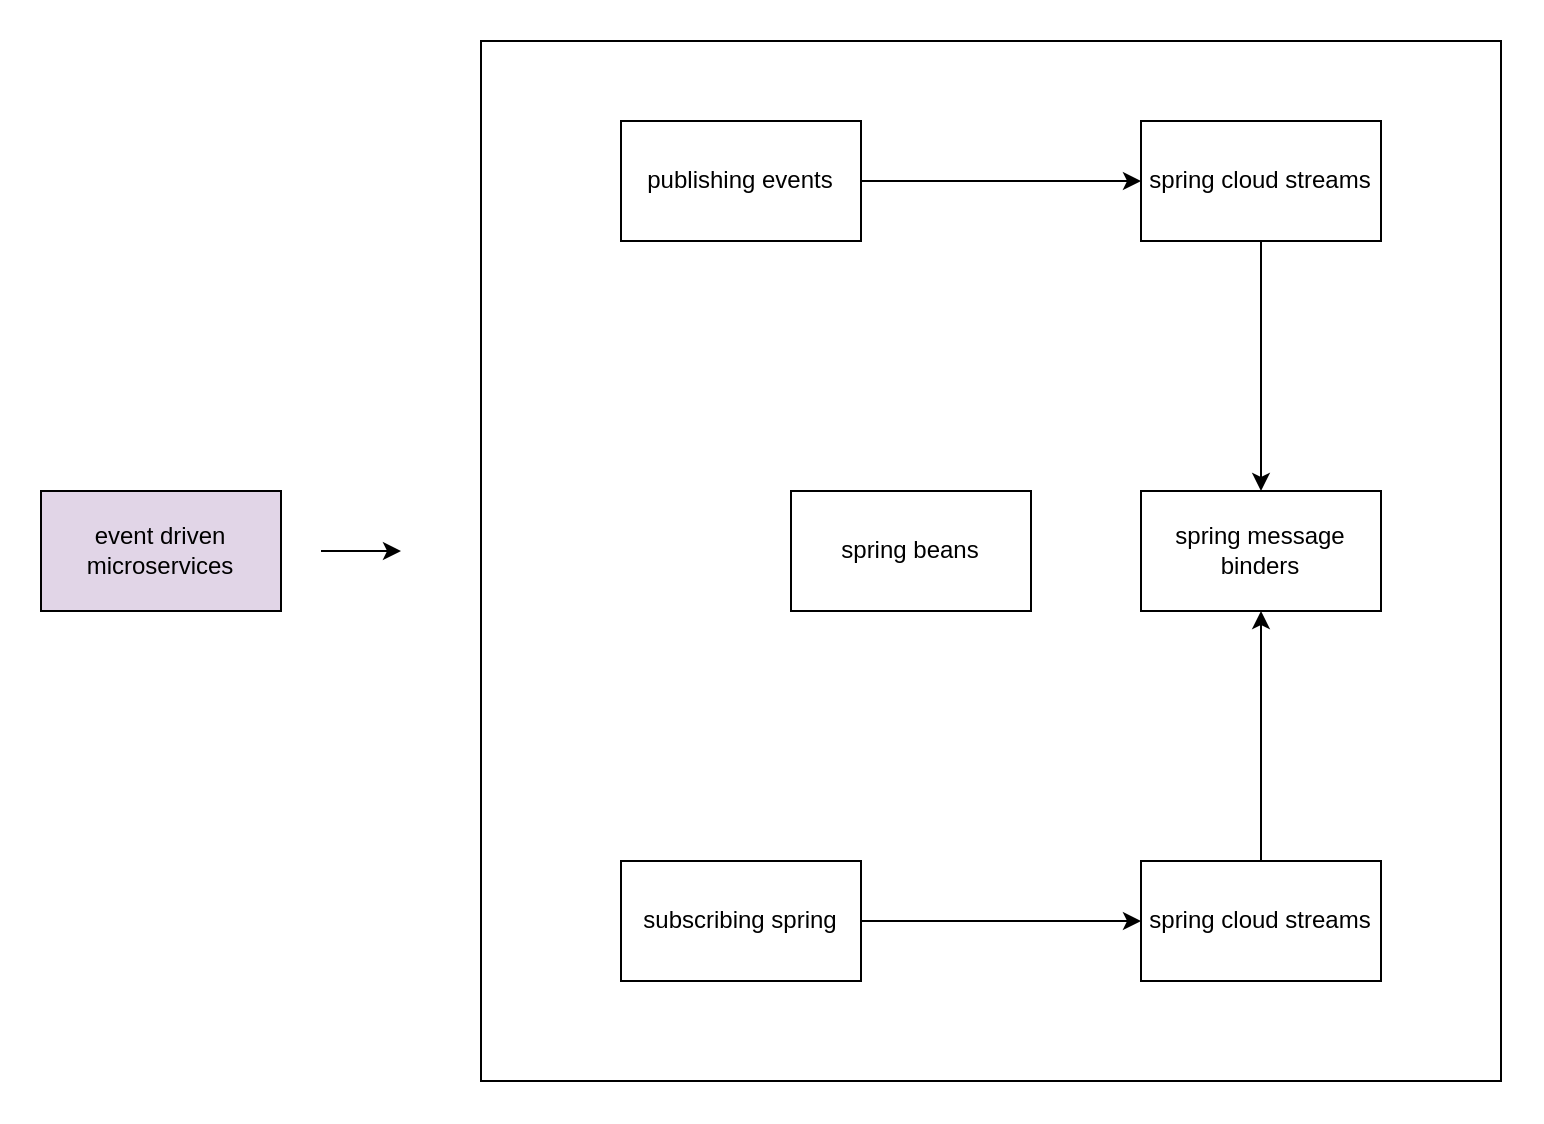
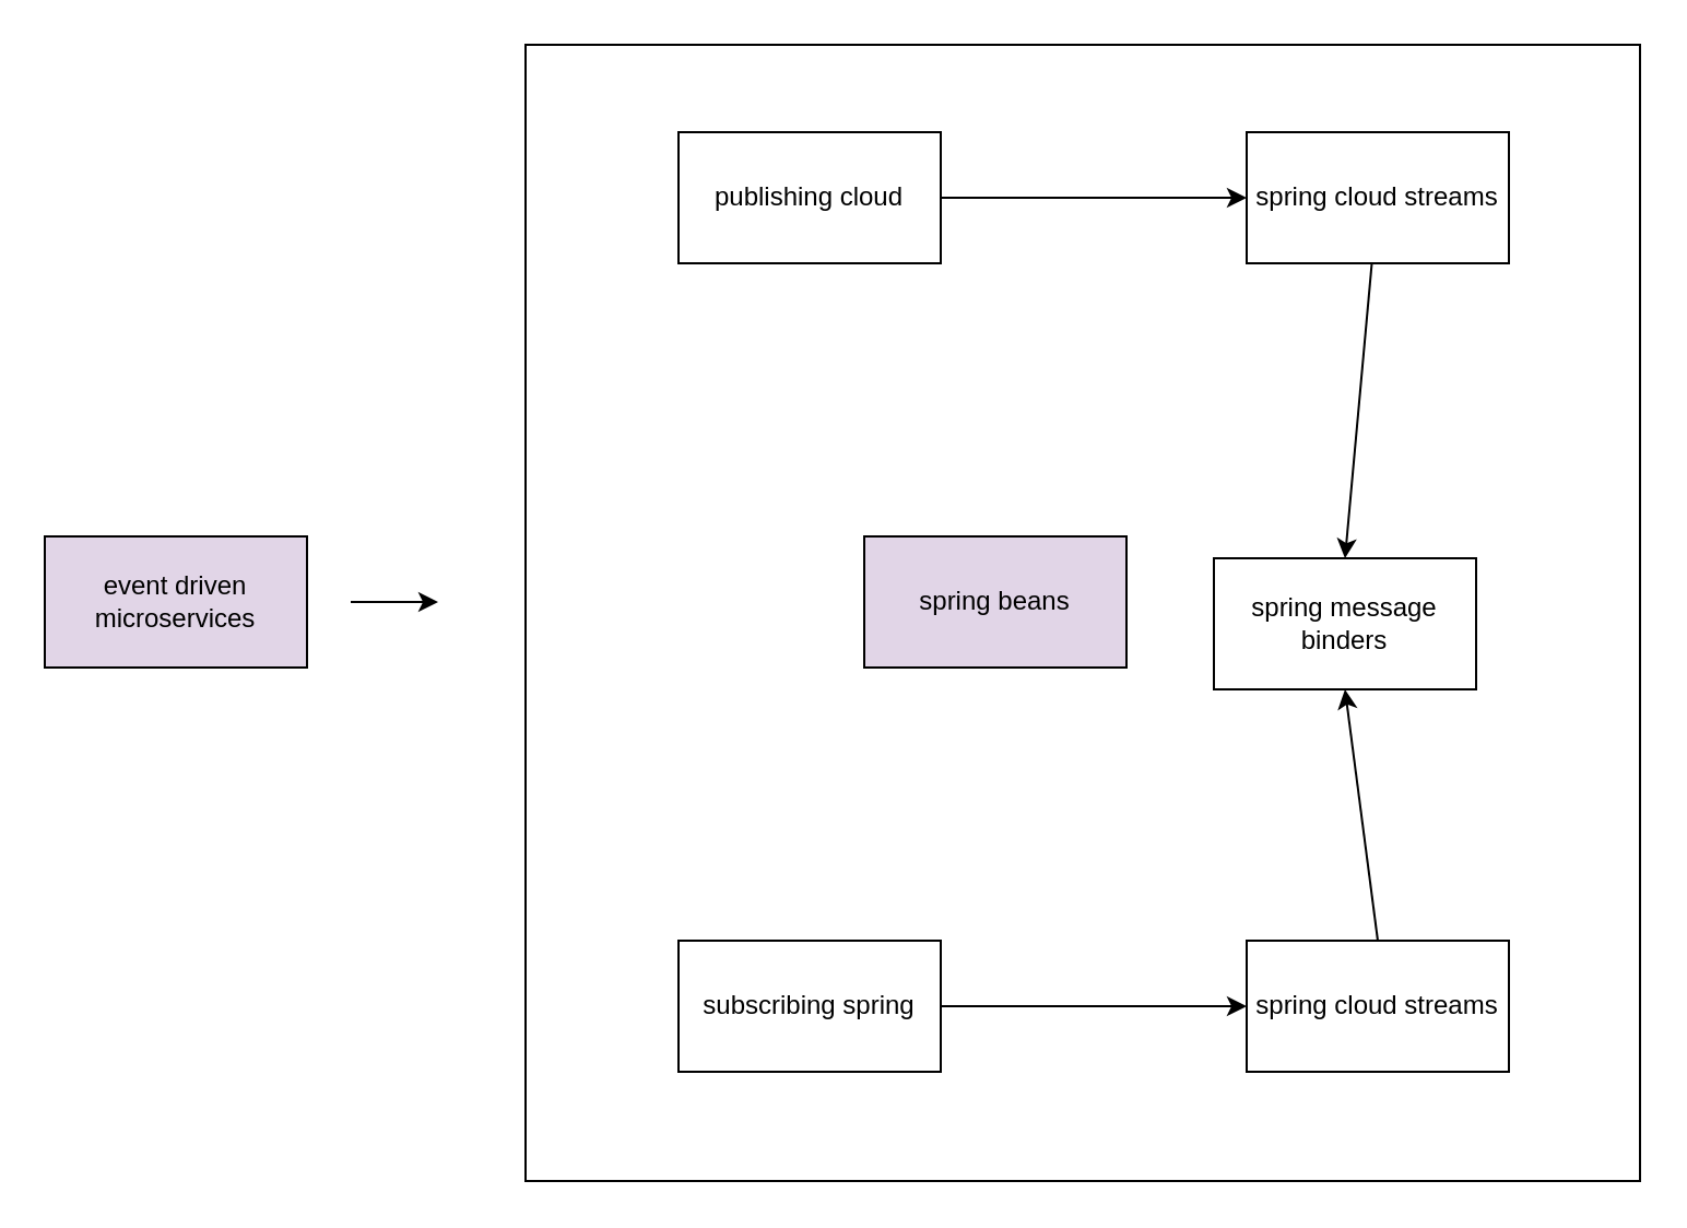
  <mxCell id="0" />
  <mxCell id="1" parent="0" />
  <mxCell id="2" value="" style="verticalLabelPosition=bottom;verticalAlign=top;html=1;shape=mxgraph.basic.rect;fillColor=none;fillColor2=none;strokeColor=#000000;strokeWidth=1;size=20;indent=5;" vertex="1" parent="1"><mxGeometry x="240" y="20" width="510" height="520" as="geometry" /></mxCell>
  <mxCell id="3" value="event driven microservices" style="rounded=0;whiteSpace=wrap;html=1;fillColor=#e1d5e7;" vertex="1" parent="1"><mxGeometry x="20" y="245" width="120" height="60" as="geometry" /></mxCell>
- <mxCell id="4" value="publishing events" style="rounded=0;whiteSpace=wrap;html=1;" vertex="1" parent="1"><mxGeometry x="310" y="60" width="120" height="60" as="geometry" /></mxCell>
+ <mxCell id="4" value="publishing cloud" style="rounded=0;whiteSpace=wrap;html=1;" vertex="1" parent="1"><mxGeometry x="310" y="60" width="120" height="60" as="geometry" /></mxCell>
  <mxCell id="5" value="subscribing spring" style="rounded=0;whiteSpace=wrap;html=1;" vertex="1" parent="1"><mxGeometry x="310" y="430" width="120" height="60" as="geometry" /></mxCell>
  <mxCell id="6" value="spring cloud streams" style="rounded=0;whiteSpace=wrap;html=1;" vertex="1" parent="1"><mxGeometry x="570" y="60" width="120" height="60" as="geometry" /></mxCell>
- <mxCell id="7" value="spring message binders" style="rounded=0;whiteSpace=wrap;html=1;" vertex="1" parent="1"><mxGeometry x="570" y="245" width="120" height="60" as="geometry" /></mxCell>
+ <mxCell id="7" value="spring message binders" style="rounded=0;whiteSpace=wrap;html=1;" vertex="1" parent="1"><mxGeometry x="555" y="255" width="120" height="60" as="geometry" /></mxCell>
  <mxCell id="8" value="spring cloud streams" style="rounded=0;whiteSpace=wrap;html=1;" vertex="1" parent="1"><mxGeometry x="570" y="430" width="120" height="60" as="geometry" /></mxCell>
  <mxCell id="9" value="" style="endArrow=classic;html=1;entryX=0;entryY=0.5;entryDx=0;entryDy=0;" edge="1" parent="1" source="4" target="6"><mxGeometry width="50" height="50" relative="1" as="geometry"><mxPoint x="70" y="410" as="sourcePoint" /><mxPoint x="120" y="360" as="targetPoint" /></mxGeometry></mxCell>
  <mxCell id="10" value="" style="endArrow=classic;html=1;entryX=0;entryY=0.5;entryDx=0;entryDy=0;" edge="1" parent="1"><mxGeometry width="50" height="50" relative="1" as="geometry"><mxPoint x="430" y="460" as="sourcePoint" /><mxPoint x="570" y="460" as="targetPoint" /></mxGeometry></mxCell>
  <mxCell id="11" value="" style="endArrow=classic;html=1;" edge="1" parent="1"><mxGeometry width="50" height="50" relative="1" as="geometry"><mxPoint x="160" y="275" as="sourcePoint" /><mxPoint x="200" y="275" as="targetPoint" /></mxGeometry></mxCell>
  <mxCell id="12" value="" style="endArrow=classic;html=1;entryX=0.5;entryY=0;entryDx=0;entryDy=0;" edge="1" parent="1" source="6" target="7"><mxGeometry width="50" height="50" relative="1" as="geometry"><mxPoint x="30" y="460" as="sourcePoint" /><mxPoint x="80" y="410" as="targetPoint" /></mxGeometry></mxCell>
- <mxCell id="13" value="spring beans" style="rounded=0;whiteSpace=wrap;html=1;" vertex="1" parent="1"><mxGeometry x="395" y="245" width="120" height="60" as="geometry" /></mxCell>
+ <mxCell id="13" value="spring beans" style="rounded=0;whiteSpace=wrap;html=1;fillColor=#e1d5e7;" vertex="1" parent="1"><mxGeometry x="395" y="245" width="120" height="60" as="geometry" /></mxCell>
  <mxCell id="14" value="" style="endArrow=classic;html=1;entryX=0.5;entryY=1;entryDx=0;entryDy=0;exitX=0.5;exitY=0;exitDx=0;exitDy=0;" edge="1" parent="1" source="8" target="7"><mxGeometry width="50" height="50" relative="1" as="geometry"><mxPoint x="640" y="130" as="sourcePoint" /><mxPoint x="640" y="255" as="targetPoint" /></mxGeometry></mxCell>
